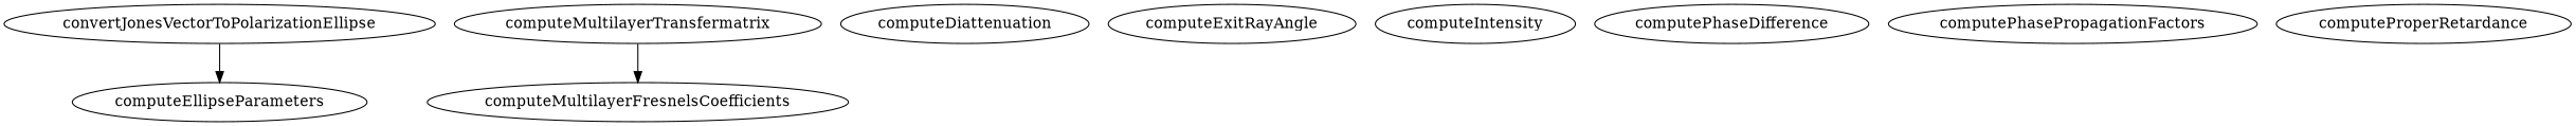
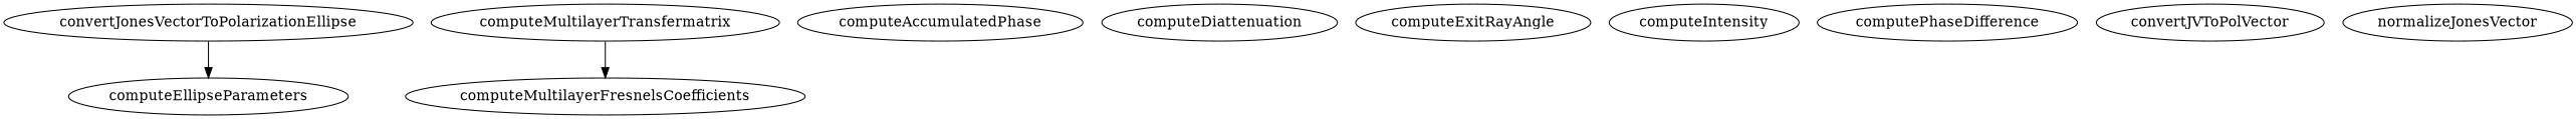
  digraph {
    convertJonesVectorToPolarizationEllipse
    computeEllipseParameters
    computeMultilayerTransfermatrix
    computeMultilayerFresnelsCoefficients
+   computeAccumulatedPhase
    computeDiattenuation
    computeExitRayAngle
    computeIntensity
    computePhaseDifference
-   computePhasePropagationFactors
-   computeProperRetardance
+   convertJVToPolVector
+   normalizeJonesVector
    convertJonesVectorToPolarizationEllipse -> computeEllipseParameters
    computeMultilayerTransfermatrix -> computeMultilayerFresnelsCoefficients
  }
